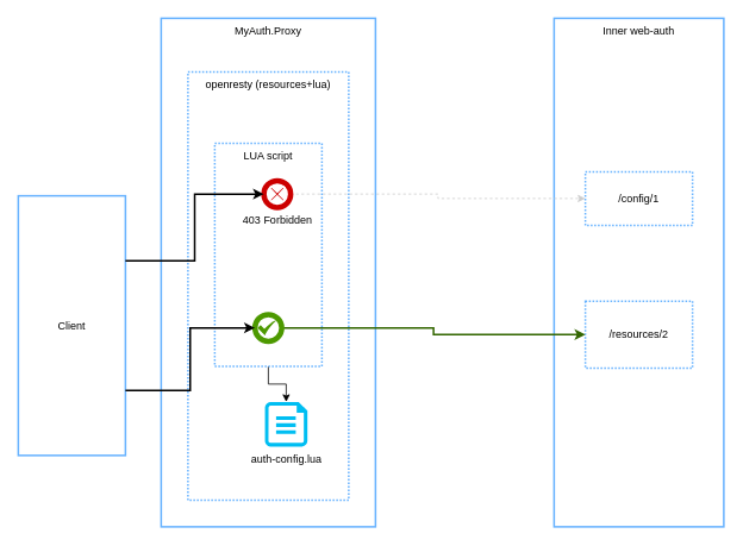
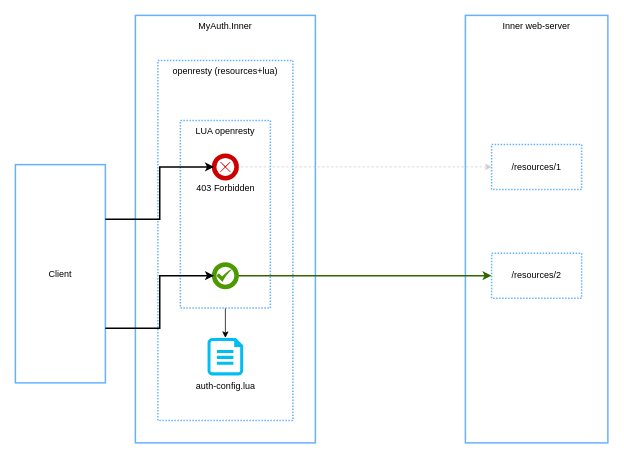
  <mxCell id="0" />
  <mxCell id="1" parent="0" />
- <mxCell id="2" value="MyAuth.Proxy" style="rounded=0;whiteSpace=wrap;html=1;strokeColor=#66B2FF;strokeWidth=2;align=center;verticalAlign=top;" parent="1" vertex="1"><mxGeometry x="180" y="20" width="240" height="570" as="geometry" /></mxCell>
+ <mxCell id="2" value="MyAuth.Inner" style="rounded=0;whiteSpace=wrap;html=1;strokeColor=#66B2FF;strokeWidth=2;align=center;verticalAlign=top;" parent="1" vertex="1"><mxGeometry x="180" y="20" width="240" height="570" as="geometry" /></mxCell>
  <mxCell id="3" value="openresty (resources+lua)" style="rounded=0;whiteSpace=wrap;html=1;strokeColor=#66B2FF;strokeWidth=2;verticalAlign=top;dashed=1;dashPattern=1 1;" parent="1" vertex="1"><mxGeometry x="210" y="80" width="180" height="480" as="geometry" /></mxCell>
  <mxCell id="4" value="Client" style="rounded=0;whiteSpace=wrap;html=1;strokeColor=#66B2FF;strokeWidth=2;fontFamily=Helvetica;fontSize=12;align=center;" parent="1" vertex="1"><mxGeometry x="20" y="219" width="120" height="291" as="geometry" /></mxCell>
- <mxCell id="5" value="auth-config.lua" style="verticalLabelPosition=bottom;html=1;verticalAlign=top;align=center;strokeColor=none;fillColor=#00BEF2;shape=mxgraph.azure.cloud_services_configuration_file;pointerEvents=1;fontFamily=Helvetica;fontSize=12;" parent="1" vertex="1"><mxGeometry x="296.25" y="450" width="47.5" height="50" as="geometry" /></mxCell>
- <mxCell id="6" value="Inner web-auth" style="rounded=0;whiteSpace=wrap;html=1;strokeColor=#66B2FF;strokeWidth=2;fontFamily=Helvetica;fontSize=12;align=center;verticalAlign=top;" parent="1" vertex="1"><mxGeometry x="620" y="20" width="190" height="570" as="geometry" /></mxCell>
- <mxCell id="7" value="/config/1" style="rounded=0;whiteSpace=wrap;html=1;strokeColor=#66B2FF;strokeWidth=2;fontFamily=Helvetica;fontSize=12;align=center;dashed=1;dashPattern=1 1;" parent="1" vertex="1"><mxGeometry x="655" y="192" width="120" height="60" as="geometry" /></mxCell>
- <mxCell id="8" value="/resources/2" style="rounded=0;whiteSpace=wrap;html=1;strokeColor=#66B2FF;strokeWidth=2;fontFamily=Helvetica;fontSize=12;align=center;dashed=1;dashPattern=1 1;" parent="1" vertex="1"><mxGeometry x="655" y="337" width="120" height="75" as="geometry" /></mxCell>
+ <mxCell id="5" value="auth-config.lua" style="verticalLabelPosition=bottom;html=1;verticalAlign=top;align=center;strokeColor=none;fillColor=#00BEF2;shape=mxgraph.azure.cloud_services_configuration_file;pointerEvents=1;fontFamily=Helvetica;fontSize=12;" parent="1" vertex="1"><mxGeometry x="276.25" y="450" width="47.5" height="50" as="geometry" /></mxCell>
+ <mxCell id="6" value="Inner web-server" style="rounded=0;whiteSpace=wrap;html=1;strokeColor=#66B2FF;strokeWidth=2;fontFamily=Helvetica;fontSize=12;align=center;verticalAlign=top;" parent="1" vertex="1"><mxGeometry x="620" y="20" width="190" height="570" as="geometry" /></mxCell>
+ <mxCell id="7" value="/resources/1" style="rounded=0;whiteSpace=wrap;html=1;strokeColor=#66B2FF;strokeWidth=2;fontFamily=Helvetica;fontSize=12;align=center;dashed=1;dashPattern=1 1;" parent="1" vertex="1"><mxGeometry x="655" y="192" width="120" height="60" as="geometry" /></mxCell>
+ <mxCell id="8" value="/resources/2" style="rounded=0;whiteSpace=wrap;html=1;strokeColor=#66B2FF;strokeWidth=2;fontFamily=Helvetica;fontSize=12;align=center;dashed=1;dashPattern=1 1;" parent="1" vertex="1"><mxGeometry x="655" y="337" width="120" height="60" as="geometry" /></mxCell>
  <mxCell id="9" value="" style="edgeStyle=orthogonalEdgeStyle;rounded=0;orthogonalLoop=1;jettySize=auto;html=1;fontFamily=Helvetica;fontSize=12;entryX=0.5;entryY=0;entryDx=0;entryDy=0;entryPerimeter=0;" parent="1" source="10" target="5" edge="1"><mxGeometry relative="1" as="geometry"><mxPoint x="300" y="530" as="targetPoint" /></mxGeometry></mxCell>
- <mxCell id="10" value="LUA script" style="rounded=0;whiteSpace=wrap;html=1;strokeColor=#66B2FF;strokeWidth=2;fontFamily=Helvetica;fontSize=12;align=center;verticalAlign=top;dashed=1;dashPattern=1 1;" parent="1" vertex="1"><mxGeometry x="240" y="160" width="120" height="250" as="geometry" /></mxCell>
+ <mxCell id="10" value="LUA openresty" style="rounded=0;whiteSpace=wrap;html=1;strokeColor=#66B2FF;strokeWidth=2;fontFamily=Helvetica;fontSize=12;align=center;verticalAlign=top;dashed=1;dashPattern=1 1;" parent="1" vertex="1"><mxGeometry x="240" y="160" width="120" height="250" as="geometry" /></mxCell>
  <mxCell id="11" style="edgeStyle=orthogonalEdgeStyle;rounded=0;orthogonalLoop=1;jettySize=auto;html=1;exitX=1;exitY=0.5;exitDx=0;exitDy=0;entryX=0;entryY=0.5;entryDx=0;entryDy=0;fontFamily=Helvetica;fontSize=12;fontColor=#000000;dashed=1;strokeColor=#CCCCCC;" parent="1" source="12" target="7" edge="1"><mxGeometry relative="1" as="geometry" /></mxCell>
- <mxCell id="12" value="403 Forbidden" style="shape=mxgraph.bpmn.shape;html=1;verticalLabelPosition=bottom;labelBackgroundColor=#ffffff;verticalAlign=top;align=center;perimeter=ellipsePerimeter;outlineConnect=0;outline=end;symbol=cancel;strokeColor=#CC0000;strokeWidth=2;fontFamily=Helvetica;fontSize=12;fontColor=#000000;" parent="1" vertex="1"><mxGeometry x="295" y="202" width="30" height="30" as="geometry" /></mxCell>
+ <mxCell id="12" value="403 Forbidden" style="shape=mxgraph.bpmn.shape;html=1;verticalLabelPosition=bottom;labelBackgroundColor=#ffffff;verticalAlign=top;align=center;perimeter=ellipsePerimeter;outlineConnect=0;outline=end;symbol=cancel;strokeColor=#CC0000;strokeWidth=2;fontFamily=Helvetica;fontSize=12;fontColor=#000000;" parent="1" vertex="1"><mxGeometry x="285" y="207" width="30" height="30" as="geometry" /></mxCell>
  <mxCell id="13" style="edgeStyle=orthogonalEdgeStyle;rounded=0;orthogonalLoop=1;jettySize=auto;html=1;exitX=1;exitY=0.25;exitDx=0;exitDy=0;entryX=0;entryY=0.5;entryDx=0;entryDy=0;fontFamily=Helvetica;fontSize=12;fontColor=#000000;strokeWidth=2;" parent="1" source="4" target="12" edge="1"><mxGeometry relative="1" as="geometry" /></mxCell>
  <mxCell id="14" style="edgeStyle=orthogonalEdgeStyle;rounded=0;orthogonalLoop=1;jettySize=auto;html=1;exitX=1;exitY=0.5;exitDx=0;exitDy=0;entryX=0;entryY=0.5;entryDx=0;entryDy=0;fontFamily=Helvetica;fontSize=12;fontColor=#000000;strokeWidth=2;strokeColor=#336600;" parent="1" source="15" target="8" edge="1"><mxGeometry relative="1" as="geometry" /></mxCell>
  <mxCell id="15" value="" style="ellipse;whiteSpace=wrap;html=1;aspect=fixed;strokeColor=#4D9900;strokeWidth=6;fontFamily=Helvetica;fontSize=12;fontColor=#000000;align=center;" parent="1" vertex="1"><mxGeometry x="285" y="352" width="30" height="30" as="geometry" /></mxCell>
  <mxCell id="16" style="edgeStyle=orthogonalEdgeStyle;rounded=0;orthogonalLoop=1;jettySize=auto;html=1;exitX=1;exitY=0.75;exitDx=0;exitDy=0;entryX=0;entryY=0.5;entryDx=0;entryDy=0;fontFamily=Helvetica;fontSize=12;fontColor=#000000;strokeWidth=2;" parent="1" source="4" target="15" edge="1"><mxGeometry relative="1" as="geometry"><mxPoint x="120" y="367.5" as="sourcePoint" /><mxPoint x="675" y="367" as="targetPoint" /></mxGeometry></mxCell>
  <mxCell id="17" value="" style="html=1;aspect=fixed;strokeColor=none;shadow=0;align=center;verticalAlign=top;fillColor=#4D9900;shape=mxgraph.gcp2.check;fontFamily=Helvetica;fontSize=12;fontColor=#000000;" parent="1" vertex="1"><mxGeometry x="288" y="358.5" width="21.25" height="17" as="geometry" /></mxCell>
